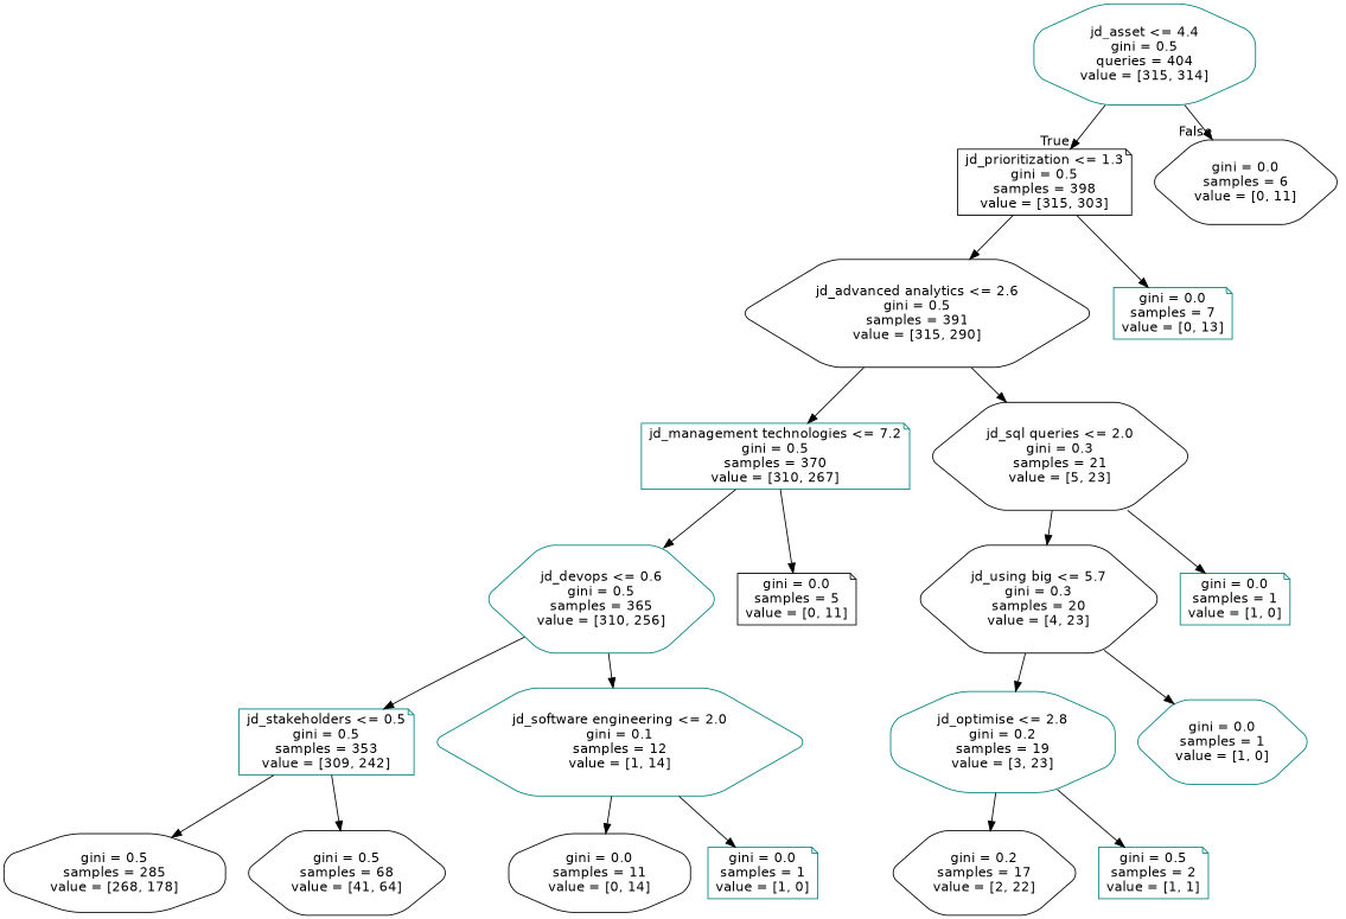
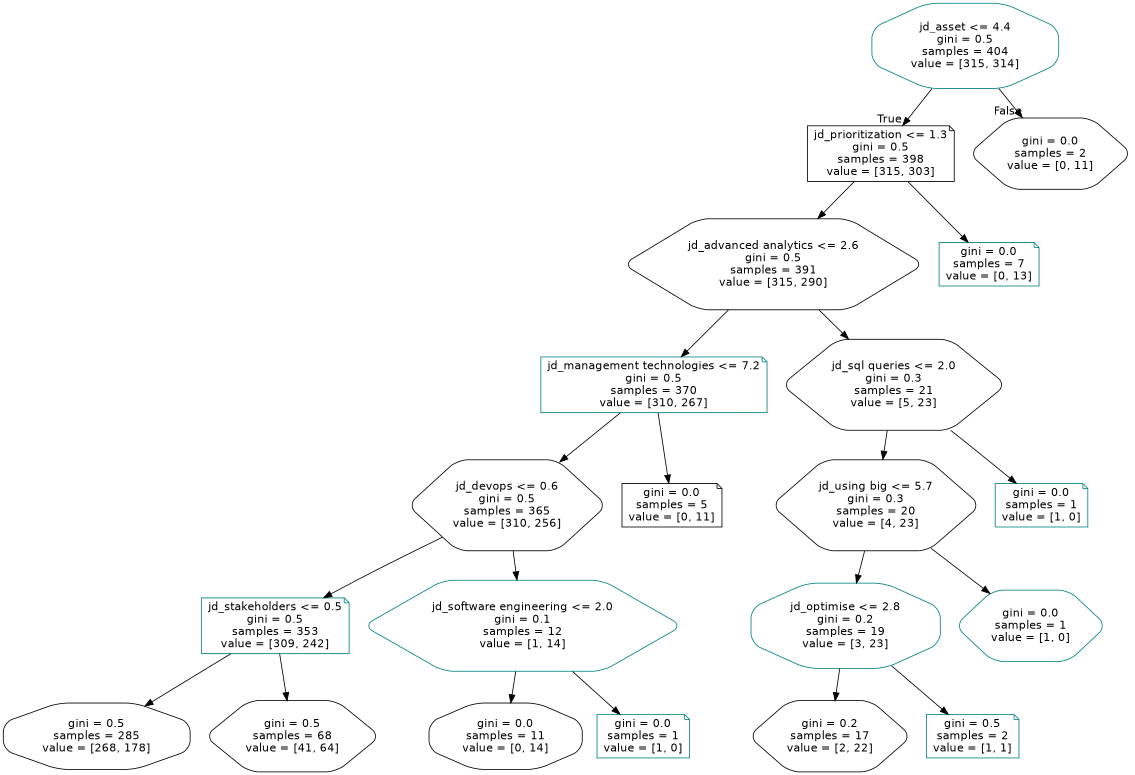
  digraph {
    node [color=teal fontname=helvetica shape=hexagon style=rounded]
    edge [fontname=helvetica]
-   n1 [label="jd_asset <= 4.4\ngini = 0.5\nqueries = 404\nvalue = [315, 314]" shape=octagon]
+   n1 [label="jd_asset <= 4.4\ngini = 0.5\nsamples = 404\nvalue = [315, 314]" shape=octagon]
    n2 [color=black label="jd_prioritization <= 1.3\ngini = 0.5\nsamples = 398\nvalue = [315, 303]" shape=note]
-   n3 [color=black label="gini = 0.0\nsamples = 6\nvalue = [0, 11]"]
+   n3 [color=black label="gini = 0.0\nsamples = 2\nvalue = [0, 11]"]
    n4 [color=black label="jd_advanced analytics <= 2.6\ngini = 0.5\nsamples = 391\nvalue = [315, 290]"]
    n5 [label="gini = 0.0\nsamples = 7\nvalue = [0, 13]" shape=note]
    n6 [label="jd_management technologies <= 7.2\ngini = 0.5\nsamples = 370\nvalue = [310, 267]" shape=note]
    n7 [color=black label="jd_sql queries <= 2.0\ngini = 0.3\nsamples = 21\nvalue = [5, 23]"]
-   n8 [label="jd_devops <= 0.6\ngini = 0.5\nsamples = 365\nvalue = [310, 256]"]
+   n8 [color=black label="jd_devops <= 0.6\ngini = 0.5\nsamples = 365\nvalue = [310, 256]"]
    n9 [color=black label="gini = 0.0\nsamples = 5\nvalue = [0, 11]" shape=note]
    n10 [color=black label="jd_using big <= 5.7\ngini = 0.3\nsamples = 20\nvalue = [4, 23]"]
    n11 [label="gini = 0.0\nsamples = 1\nvalue = [1, 0]" shape=note]
    n12 [label="jd_stakeholders <= 0.5\ngini = 0.5\nsamples = 353\nvalue = [309, 242]" shape=note]
    n13 [label="jd_software engineering <= 2.0\ngini = 0.1\nsamples = 12\nvalue = [1, 14]"]
    n14 [color=black label="gini = 0.5\nsamples = 285\nvalue = [268, 178]" shape=octagon]
    n15 [color=black label="gini = 0.5\nsamples = 68\nvalue = [41, 64]"]
    n16 [color=black label="gini = 0.0\nsamples = 11\nvalue = [0, 14]" shape=octagon]
    n17 [label="gini = 0.0\nsamples = 1\nvalue = [1, 0]" shape=note]
    n18 [label="jd_optimise <= 2.8\ngini = 0.2\nsamples = 19\nvalue = [3, 23]" shape=octagon]
    n19 [label="gini = 0.0\nsamples = 1\nvalue = [1, 0]"]
    n20 [color=black label="gini = 0.2\nsamples = 17\nvalue = [2, 22]"]
    n21 [label="gini = 0.5\nsamples = 2\nvalue = [1, 1]" shape=note]
    n1 -> n2 [headlabel=True labelangle=45 labeldistance=2.5]
    n1 -> n3 [headlabel=False labelangle=-45 labeldistance=2.5]
    n2 -> n4
    n2 -> n5
    n4 -> n6
    n4 -> n7
    n6 -> n8
    n6 -> n9
    n7 -> n10
    n7 -> n11
    n8 -> n12
    n8 -> n13
    n10 -> n18
    n10 -> n19
    n12 -> n14
    n12 -> n15
    n13 -> n16
    n13 -> n17
    n18 -> n20
    n18 -> n21
  }
